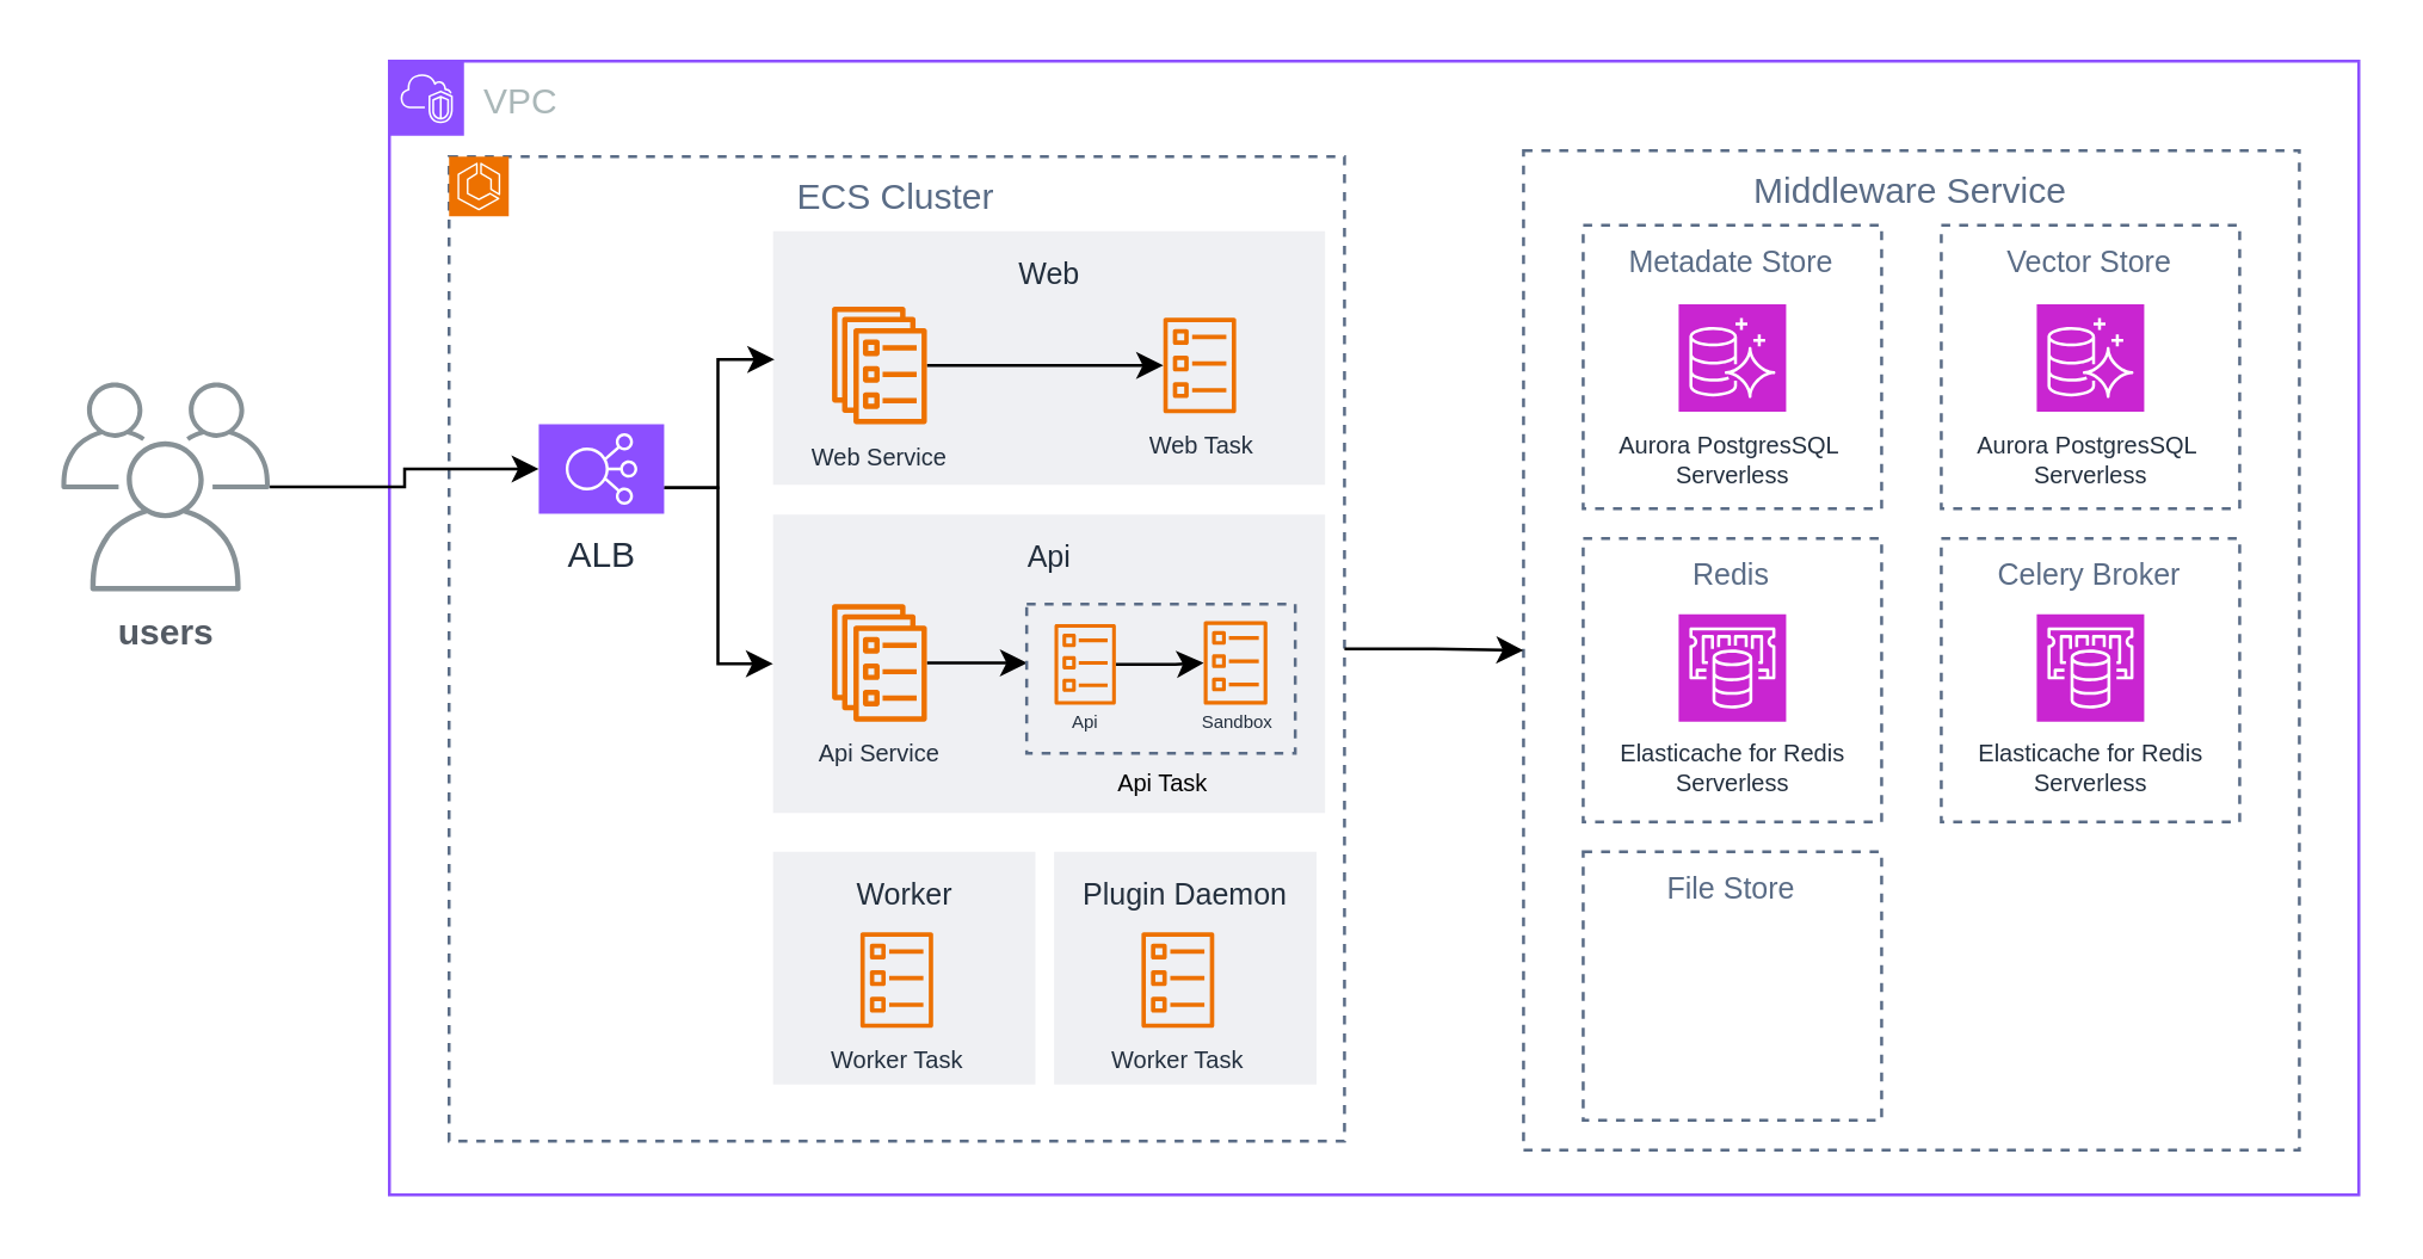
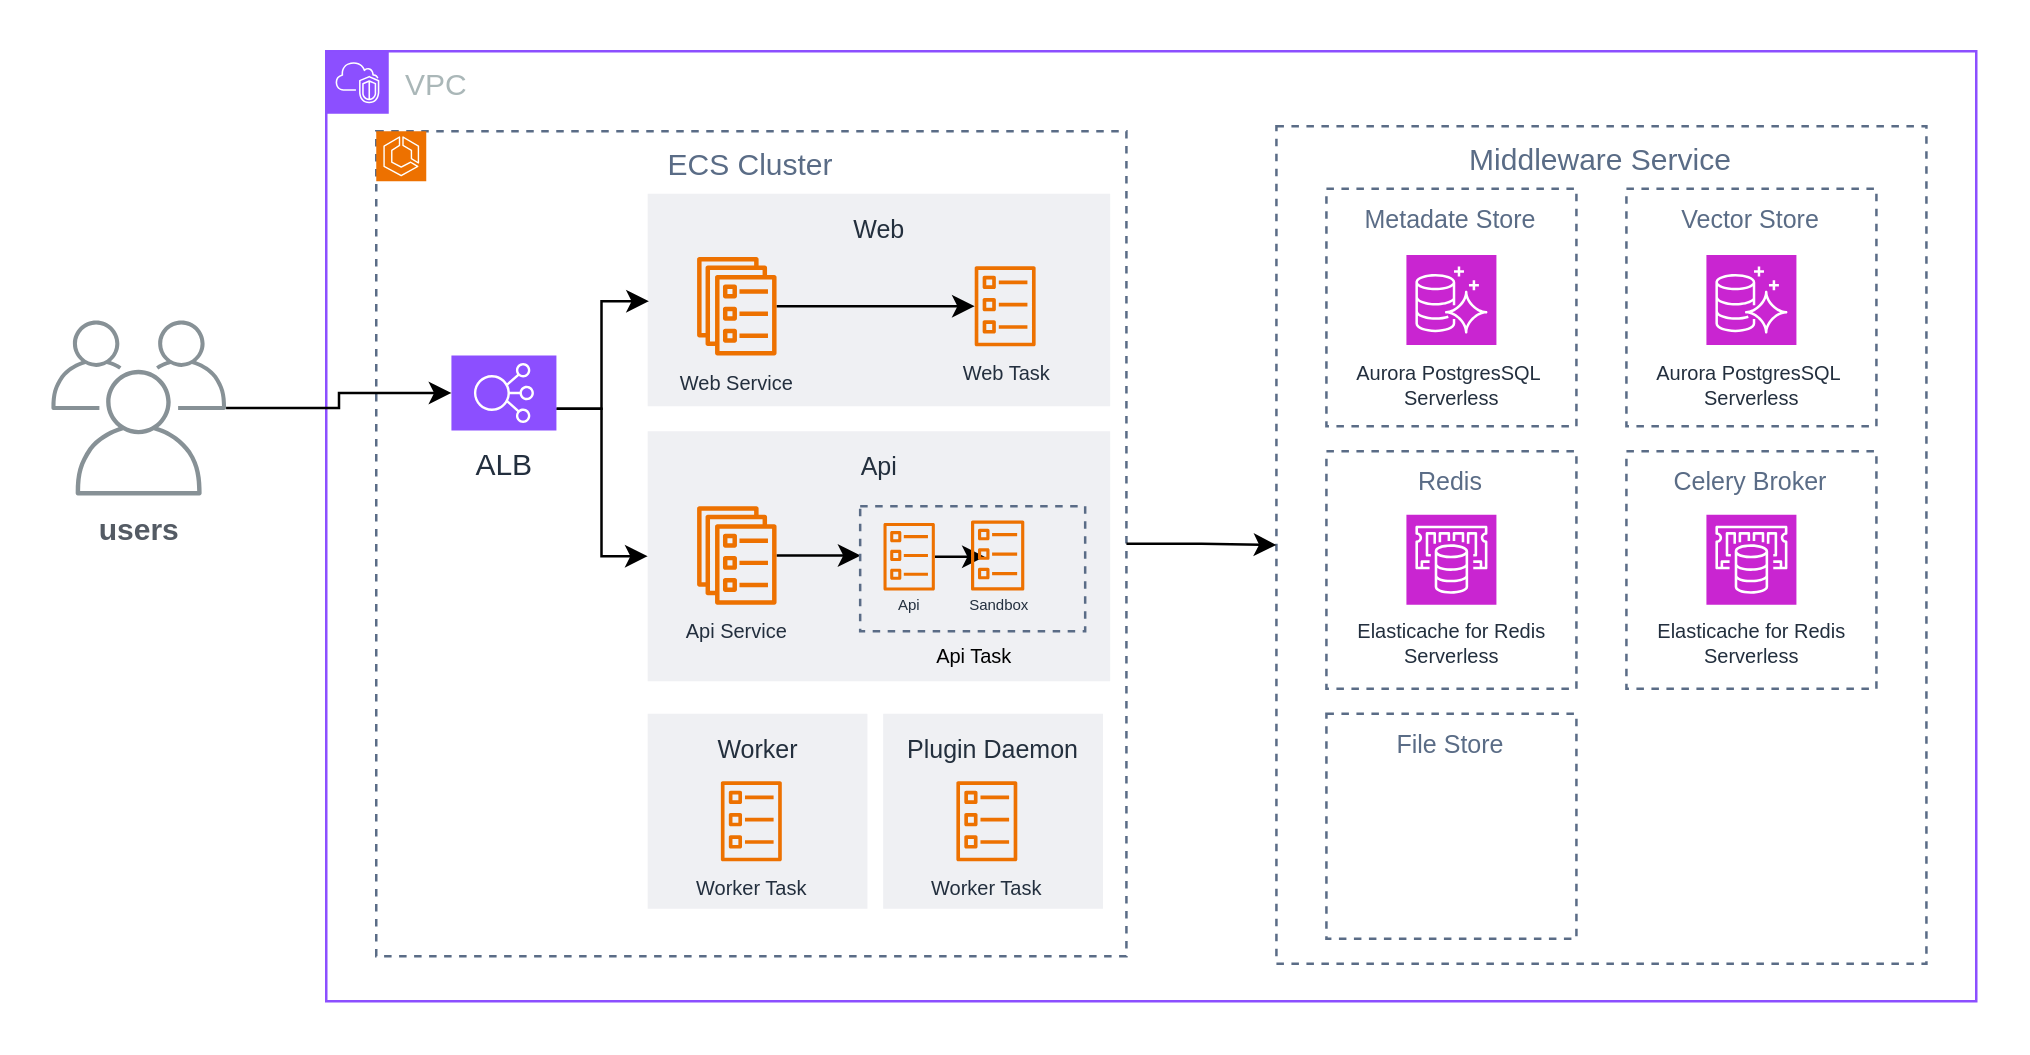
  <mxCell id="0" />
  <mxCell id="1" parent="0" />
  <mxCell id="2" value="VPC" style="points=[[0,0],[0.25,0],[0.5,0],[0.75,0],[1,0],[1,0.25],[1,0.5],[1,0.75],[1,1],[0.75,1],[0.5,1],[0.25,1],[0,1],[0,0.75],[0,0.5],[0,0.25]];outlineConnect=0;gradientColor=none;html=1;whiteSpace=wrap;fontSize=12;fontStyle=0;container=1;pointerEvents=0;collapsible=0;recursiveResize=0;shape=mxgraph.aws4.group;grIcon=mxgraph.aws4.group_vpc2;strokeColor=#8C4FFF;fillColor=none;verticalAlign=top;align=left;spacingLeft=30;fontColor=#AAB7B8;dashed=0;" parent="1" vertex="1"><mxGeometry x="130" y="20" width="660" height="380" as="geometry" /></mxCell>
  <mxCell id="3" value="ECS Cluster" style="fillColor=none;strokeColor=#5A6C86;dashed=1;verticalAlign=top;fontStyle=0;fontColor=#5A6C86;whiteSpace=wrap;html=1;fontSize=12;" parent="2" vertex="1"><mxGeometry x="20" y="32" width="300.07" height="330" as="geometry" /></mxCell>
  <mxCell id="4" value="Middleware Service" style="fillColor=none;strokeColor=#5A6C86;dashed=1;verticalAlign=top;fontStyle=0;fontColor=#5A6C86;whiteSpace=wrap;html=1;" parent="2" vertex="1"><mxGeometry x="380.07" y="30" width="260" height="335" as="geometry" /></mxCell>
  <mxCell id="5" value="File Store" style="fillColor=none;strokeColor=#5A6C86;dashed=1;verticalAlign=top;fontStyle=0;fontColor=#5A6C86;whiteSpace=wrap;html=1;fontSize=10;" parent="2" vertex="1"><mxGeometry x="400.07" y="265" width="100" height="90" as="geometry" /></mxCell>
  <mxCell id="6" value="Celery Broker" style="fillColor=none;strokeColor=#5A6C86;dashed=1;verticalAlign=top;fontStyle=0;fontColor=#5A6C86;whiteSpace=wrap;html=1;fontSize=10;" parent="2" vertex="1"><mxGeometry x="520.07" y="160" width="100" height="95" as="geometry" /></mxCell>
  <mxCell id="7" value="Redis" style="fillColor=none;strokeColor=#5A6C86;dashed=1;verticalAlign=top;fontStyle=0;fontColor=#5A6C86;whiteSpace=wrap;html=1;fontSize=10;" parent="2" vertex="1"><mxGeometry x="400.07" y="160" width="100" height="95" as="geometry" /></mxCell>
  <mxCell id="8" value="" style="sketch=0;points=[[0,0,0],[0.25,0,0],[0.5,0,0],[0.75,0,0],[1,0,0],[0,1,0],[0.25,1,0],[0.5,1,0],[0.75,1,0],[1,1,0],[0,0.25,0],[0,0.5,0],[0,0.75,0],[1,0.25,0],[1,0.5,0],[1,0.75,0]];outlineConnect=0;fontColor=#232F3E;fillColor=#ED7100;strokeColor=#ffffff;dashed=0;verticalLabelPosition=bottom;verticalAlign=top;align=center;html=1;fontSize=12;fontStyle=0;aspect=fixed;shape=mxgraph.aws4.resourceIcon;resIcon=mxgraph.aws4.ecs;" parent="2" vertex="1"><mxGeometry x="20" y="32" width="20" height="20" as="geometry" /></mxCell>
  <mxCell id="9" style="edgeStyle=orthogonalEdgeStyle;rounded=0;orthogonalLoop=1;jettySize=auto;html=1;entryX=0;entryY=0.5;entryDx=0;entryDy=0;" parent="2" source="3" target="4" edge="1"><mxGeometry relative="1" as="geometry" /></mxCell>
  <mxCell id="10" value="&lt;font style=&quot;font-size: 10px;&quot;&gt;Web&lt;/font&gt;" style="fillColor=#EFF0F3;strokeColor=none;dashed=0;verticalAlign=top;fontStyle=0;fontColor=#232F3D;whiteSpace=wrap;html=1;" parent="2" vertex="1"><mxGeometry x="128.57" y="57" width="185" height="85" as="geometry" /></mxCell>
  <mxCell id="11" style="edgeStyle=orthogonalEdgeStyle;rounded=0;orthogonalLoop=1;jettySize=auto;html=1;" parent="2" source="12" target="13" edge="1"><mxGeometry relative="1" as="geometry" /></mxCell>
  <mxCell id="12" value="Web Service" style="sketch=0;outlineConnect=0;fontColor=#232F3E;gradientColor=none;fillColor=#ED7100;strokeColor=none;dashed=0;verticalLabelPosition=bottom;verticalAlign=top;align=center;html=1;fontSize=8;fontStyle=0;aspect=fixed;pointerEvents=1;shape=mxgraph.aws4.ecs_service;" parent="2" vertex="1"><mxGeometry x="148.23" y="82.31" width="32" height="39.38" as="geometry" /></mxCell>
  <mxCell id="13" value="Web Task" style="sketch=0;outlineConnect=0;fontColor=#232F3E;gradientColor=none;fillColor=#ED7100;strokeColor=none;dashed=0;verticalLabelPosition=bottom;verticalAlign=top;align=center;html=1;fontSize=8;fontStyle=0;aspect=fixed;pointerEvents=1;shape=mxgraph.aws4.ecs_task;" parent="2" vertex="1"><mxGeometry x="259.23" y="86" width="24.67" height="32" as="geometry" /></mxCell>
  <mxCell id="14" value="&lt;font style=&quot;font-size: 10px;&quot;&gt;Api&lt;/font&gt;" style="fillColor=#EFF0F3;strokeColor=none;dashed=0;verticalAlign=top;fontStyle=0;fontColor=#232F3D;whiteSpace=wrap;html=1;" parent="2" vertex="1"><mxGeometry x="128.57" y="152" width="185" height="100" as="geometry" /></mxCell>
  <mxCell id="15" style="edgeStyle=orthogonalEdgeStyle;rounded=0;orthogonalLoop=1;jettySize=auto;html=1;" parent="2" source="16" edge="1"><mxGeometry relative="1" as="geometry"><mxPoint x="213.723" y="201.733" as="targetPoint" /></mxGeometry></mxCell>
  <mxCell id="16" value="Api Service" style="sketch=0;outlineConnect=0;fontColor=#232F3E;gradientColor=none;fillColor=#ED7100;strokeColor=none;dashed=0;verticalLabelPosition=bottom;verticalAlign=top;align=center;html=1;fontSize=8;fontStyle=0;aspect=fixed;pointerEvents=1;shape=mxgraph.aws4.ecs_service;" parent="2" vertex="1"><mxGeometry x="148.23" y="182" width="32" height="39.38" as="geometry" /></mxCell>
  <mxCell id="17" value="" style="fillColor=none;strokeColor=#5A6C86;dashed=1;verticalAlign=top;fontStyle=0;fontColor=#5A6C86;whiteSpace=wrap;html=1;spacing=-4;" parent="2" vertex="1"><mxGeometry x="213.57" y="182" width="90" height="50" as="geometry" /></mxCell>
  <mxCell id="18" style="edgeStyle=orthogonalEdgeStyle;rounded=0;orthogonalLoop=1;jettySize=auto;html=1;" parent="2" source="19" target="20" edge="1"><mxGeometry relative="1" as="geometry" /></mxCell>
  <mxCell id="19" value="Api" style="sketch=0;outlineConnect=0;fontColor=#232F3E;gradientColor=none;fillColor=#ED7100;strokeColor=none;dashed=0;verticalLabelPosition=bottom;verticalAlign=top;align=center;html=1;fontSize=6;fontStyle=0;aspect=fixed;pointerEvents=1;shape=mxgraph.aws4.ecs_task;spacing=-2;" parent="2" vertex="1"><mxGeometry x="222.77" y="188.71" width="20.8" height="26.98" as="geometry" /></mxCell>
- <mxCell id="20" value="Sandbox" style="sketch=0;outlineConnect=0;fontColor=#232F3E;gradientColor=none;fillColor=#ED7100;strokeColor=none;dashed=0;verticalLabelPosition=bottom;verticalAlign=top;align=center;html=1;fontSize=6;fontStyle=0;aspect=fixed;pointerEvents=1;shape=mxgraph.aws4.ecs_task;spacing=-2;" parent="2" vertex="1"><mxGeometry x="272.77" y="187.69" width="21.59" height="28" as="geometry" /></mxCell>
+ <mxCell id="20" value="Sandbox" style="sketch=0;outlineConnect=0;fontColor=#232F3E;gradientColor=none;fillColor=#ED7100;strokeColor=none;dashed=0;verticalLabelPosition=bottom;verticalAlign=top;align=center;html=1;fontSize=6;fontStyle=0;aspect=fixed;pointerEvents=1;shape=mxgraph.aws4.ecs_task;spacing=-2;" parent="2" vertex="1"><mxGeometry x="257.77" y="187.69" width="21.59" height="28" as="geometry" /></mxCell>
  <mxCell id="21" value="Api Task" style="text;html=1;align=center;verticalAlign=middle;resizable=0;points=[];autosize=1;strokeColor=none;fillColor=none;fontSize=8;" parent="2" vertex="1"><mxGeometry x="233.57" y="232" width="50" height="20" as="geometry" /></mxCell>
  <mxCell id="22" value="&lt;font style=&quot;font-size: 10px;&quot;&gt;Worker&lt;/font&gt;" style="fillColor=#EFF0F3;strokeColor=none;dashed=0;verticalAlign=top;fontStyle=0;fontColor=#232F3D;whiteSpace=wrap;html=1;" parent="2" vertex="1"><mxGeometry x="128.57" y="265" width="87.91" height="78" as="geometry" /></mxCell>
  <mxCell id="23" value="Worker Task" style="sketch=0;outlineConnect=0;fontColor=#232F3E;gradientColor=none;fillColor=#ED7100;strokeColor=none;dashed=0;verticalLabelPosition=bottom;verticalAlign=top;align=center;html=1;fontSize=8;fontStyle=0;aspect=fixed;pointerEvents=1;shape=mxgraph.aws4.ecs_task;" parent="2" vertex="1"><mxGeometry x="157.7" y="292.0" width="24.67" height="32" as="geometry" /></mxCell>
  <mxCell id="24" value="Elasticache for Redis&lt;div&gt;Serverless&lt;/div&gt;" style="sketch=0;points=[[0,0,0],[0.25,0,0],[0.5,0,0],[0.75,0,0],[1,0,0],[0,1,0],[0.25,1,0],[0.5,1,0],[0.75,1,0],[1,1,0],[0,0.25,0],[0,0.5,0],[0,0.75,0],[1,0.25,0],[1,0.5,0],[1,0.75,0]];outlineConnect=0;fontColor=#232F3E;fillColor=#C925D1;strokeColor=#ffffff;dashed=0;verticalLabelPosition=bottom;verticalAlign=top;align=center;html=1;fontSize=8;fontStyle=0;aspect=fixed;shape=mxgraph.aws4.resourceIcon;resIcon=mxgraph.aws4.elasticache;" parent="2" vertex="1"><mxGeometry x="432.07" y="185.38" width="36" height="36" as="geometry" /></mxCell>
  <mxCell id="25" value="Metadate Store" style="fillColor=none;strokeColor=#5A6C86;dashed=1;verticalAlign=top;fontStyle=0;fontColor=#5A6C86;whiteSpace=wrap;html=1;fontSize=10;" parent="2" vertex="1"><mxGeometry x="400.07" y="55" width="100" height="95" as="geometry" /></mxCell>
  <mxCell id="26" value="Aurora PostgresSQL&amp;nbsp;&lt;div&gt;Serverless&lt;/div&gt;" style="sketch=0;points=[[0,0,0],[0.25,0,0],[0.5,0,0],[0.75,0,0],[1,0,0],[0,1,0],[0.25,1,0],[0.5,1,0],[0.75,1,0],[1,1,0],[0,0.25,0],[0,0.5,0],[0,0.75,0],[1,0.25,0],[1,0.5,0],[1,0.75,0]];outlineConnect=0;fontColor=#232F3E;fillColor=#C925D1;strokeColor=#ffffff;dashed=0;verticalLabelPosition=bottom;verticalAlign=top;align=center;html=1;fontSize=8;fontStyle=0;aspect=fixed;shape=mxgraph.aws4.resourceIcon;resIcon=mxgraph.aws4.aurora;" parent="2" vertex="1"><mxGeometry x="432.07" y="81.5" width="36" height="36" as="geometry" /></mxCell>
  <mxCell id="27" value="Vector Store" style="fillColor=none;strokeColor=#5A6C86;dashed=1;verticalAlign=top;fontStyle=0;fontColor=#5A6C86;whiteSpace=wrap;html=1;fontSize=10;" parent="2" vertex="1"><mxGeometry x="520.07" y="55" width="100" height="95" as="geometry" /></mxCell>
  <mxCell id="28" value="Aurora PostgresSQL&amp;nbsp;&lt;div&gt;Serverless&lt;/div&gt;" style="sketch=0;points=[[0,0,0],[0.25,0,0],[0.5,0,0],[0.75,0,0],[1,0,0],[0,1,0],[0.25,1,0],[0.5,1,0],[0.75,1,0],[1,1,0],[0,0.25,0],[0,0.5,0],[0,0.75,0],[1,0.25,0],[1,0.5,0],[1,0.75,0]];outlineConnect=0;fontColor=#232F3E;fillColor=#C925D1;strokeColor=#ffffff;dashed=0;verticalLabelPosition=bottom;verticalAlign=top;align=center;html=1;fontSize=8;fontStyle=0;aspect=fixed;shape=mxgraph.aws4.resourceIcon;resIcon=mxgraph.aws4.aurora;" parent="2" vertex="1"><mxGeometry x="552.07" y="81.5" width="36" height="36" as="geometry" /></mxCell>
  <mxCell id="29" value="Elasticache for Redis&lt;div&gt;Serverless&lt;/div&gt;" style="sketch=0;points=[[0,0,0],[0.25,0,0],[0.5,0,0],[0.75,0,0],[1,0,0],[0,1,0],[0.25,1,0],[0.5,1,0],[0.75,1,0],[1,1,0],[0,0.25,0],[0,0.5,0],[0,0.75,0],[1,0.25,0],[1,0.5,0],[1,0.75,0]];outlineConnect=0;fontColor=#232F3E;fillColor=#C925D1;strokeColor=#ffffff;dashed=0;verticalLabelPosition=bottom;verticalAlign=top;align=center;html=1;fontSize=8;fontStyle=0;aspect=fixed;shape=mxgraph.aws4.resourceIcon;resIcon=mxgraph.aws4.elasticache;" parent="2" vertex="1"><mxGeometry x="552.07" y="185.38" width="36" height="36" as="geometry" /></mxCell>
  <mxCell id="30" style="edgeStyle=orthogonalEdgeStyle;rounded=0;orthogonalLoop=1;jettySize=auto;html=1;" parent="2" source="32" edge="1"><mxGeometry relative="1" as="geometry"><mxPoint x="129.07" y="100" as="targetPoint" /><Array as="points"><mxPoint x="110.07" y="143" /><mxPoint x="110.07" y="100" /></Array></mxGeometry></mxCell>
  <mxCell id="31" style="edgeStyle=orthogonalEdgeStyle;rounded=0;orthogonalLoop=1;jettySize=auto;html=1;entryX=0;entryY=0.5;entryDx=0;entryDy=0;" parent="2" source="32" target="14" edge="1"><mxGeometry relative="1" as="geometry"><Array as="points"><mxPoint x="110.07" y="143" /><mxPoint x="110.07" y="202" /></Array></mxGeometry></mxCell>
  <mxCell id="32" value="ALB" style="sketch=0;points=[[0,0,0],[0.25,0,0],[0.5,0,0],[0.75,0,0],[1,0,0],[0,1,0],[0.25,1,0],[0.5,1,0],[0.75,1,0],[1,1,0],[0,0.25,0],[0,0.5,0],[0,0.75,0],[1,0.25,0],[1,0.5,0],[1,0.75,0]];outlineConnect=0;fontColor=#232F3E;fillColor=#8C4FFF;strokeColor=#ffffff;dashed=0;verticalLabelPosition=bottom;verticalAlign=top;align=center;html=1;fontSize=12;fontStyle=0;aspect=fixed;shape=mxgraph.aws4.resourceIcon;resIcon=mxgraph.aws4.elastic_load_balancing;" parent="2" vertex="1"><mxGeometry x="50.07" y="121.69" width="42" height="30" as="geometry" /></mxCell>
  <mxCell id="33" value="&lt;font style=&quot;font-size: 10px;&quot;&gt;Plugin Daemon&lt;/font&gt;" style="fillColor=#EFF0F3;strokeColor=none;dashed=0;verticalAlign=top;fontStyle=0;fontColor=#232F3D;whiteSpace=wrap;html=1;" vertex="1" parent="2"><mxGeometry x="222.77" y="265" width="87.91" height="78" as="geometry" /></mxCell>
  <mxCell id="34" value="Worker Task" style="sketch=0;outlineConnect=0;fontColor=#232F3E;gradientColor=none;fillColor=#ED7100;strokeColor=none;dashed=0;verticalLabelPosition=bottom;verticalAlign=top;align=center;html=1;fontSize=8;fontStyle=0;aspect=fixed;pointerEvents=1;shape=mxgraph.aws4.ecs_task;" vertex="1" parent="2"><mxGeometry x="251.9" y="292.0" width="24.67" height="32" as="geometry" /></mxCell>
  <mxCell id="35" value="users" style="sketch=0;outlineConnect=0;gradientColor=none;fontColor=#545B64;strokeColor=none;fillColor=#879196;dashed=0;verticalLabelPosition=bottom;verticalAlign=top;align=center;html=1;fontSize=12;fontStyle=1;aspect=fixed;shape=mxgraph.aws4.illustration_users;pointerEvents=1" parent="1" vertex="1"><mxGeometry x="20" y="127.69" width="70" height="70" as="geometry" /></mxCell>
  <mxCell id="36" style="edgeStyle=orthogonalEdgeStyle;rounded=0;orthogonalLoop=1;jettySize=auto;html=1;entryX=0;entryY=0.5;entryDx=0;entryDy=0;entryPerimeter=0;" parent="1" source="35" target="32" edge="1"><mxGeometry relative="1" as="geometry" /></mxCell>
